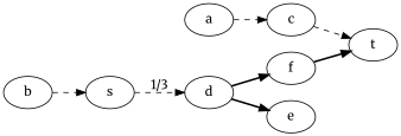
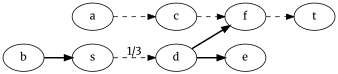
  digraph {
    fontname=Merriweather
    rankdir=LR
    node [fontname=Merriweather]
    edge [fontname=Merriweather style=dashed]
    a
    c
    b
    s
    f
    d
    e
    t
    a -> c
-   c -> t
-   b -> s
+   c -> f
+   b -> s [style=bold]
    s -> d [label="1/3"]
-   f -> t [style=bold]
+   f -> t
    d -> f [style=bold]
    d -> e [style=bold]
  }
